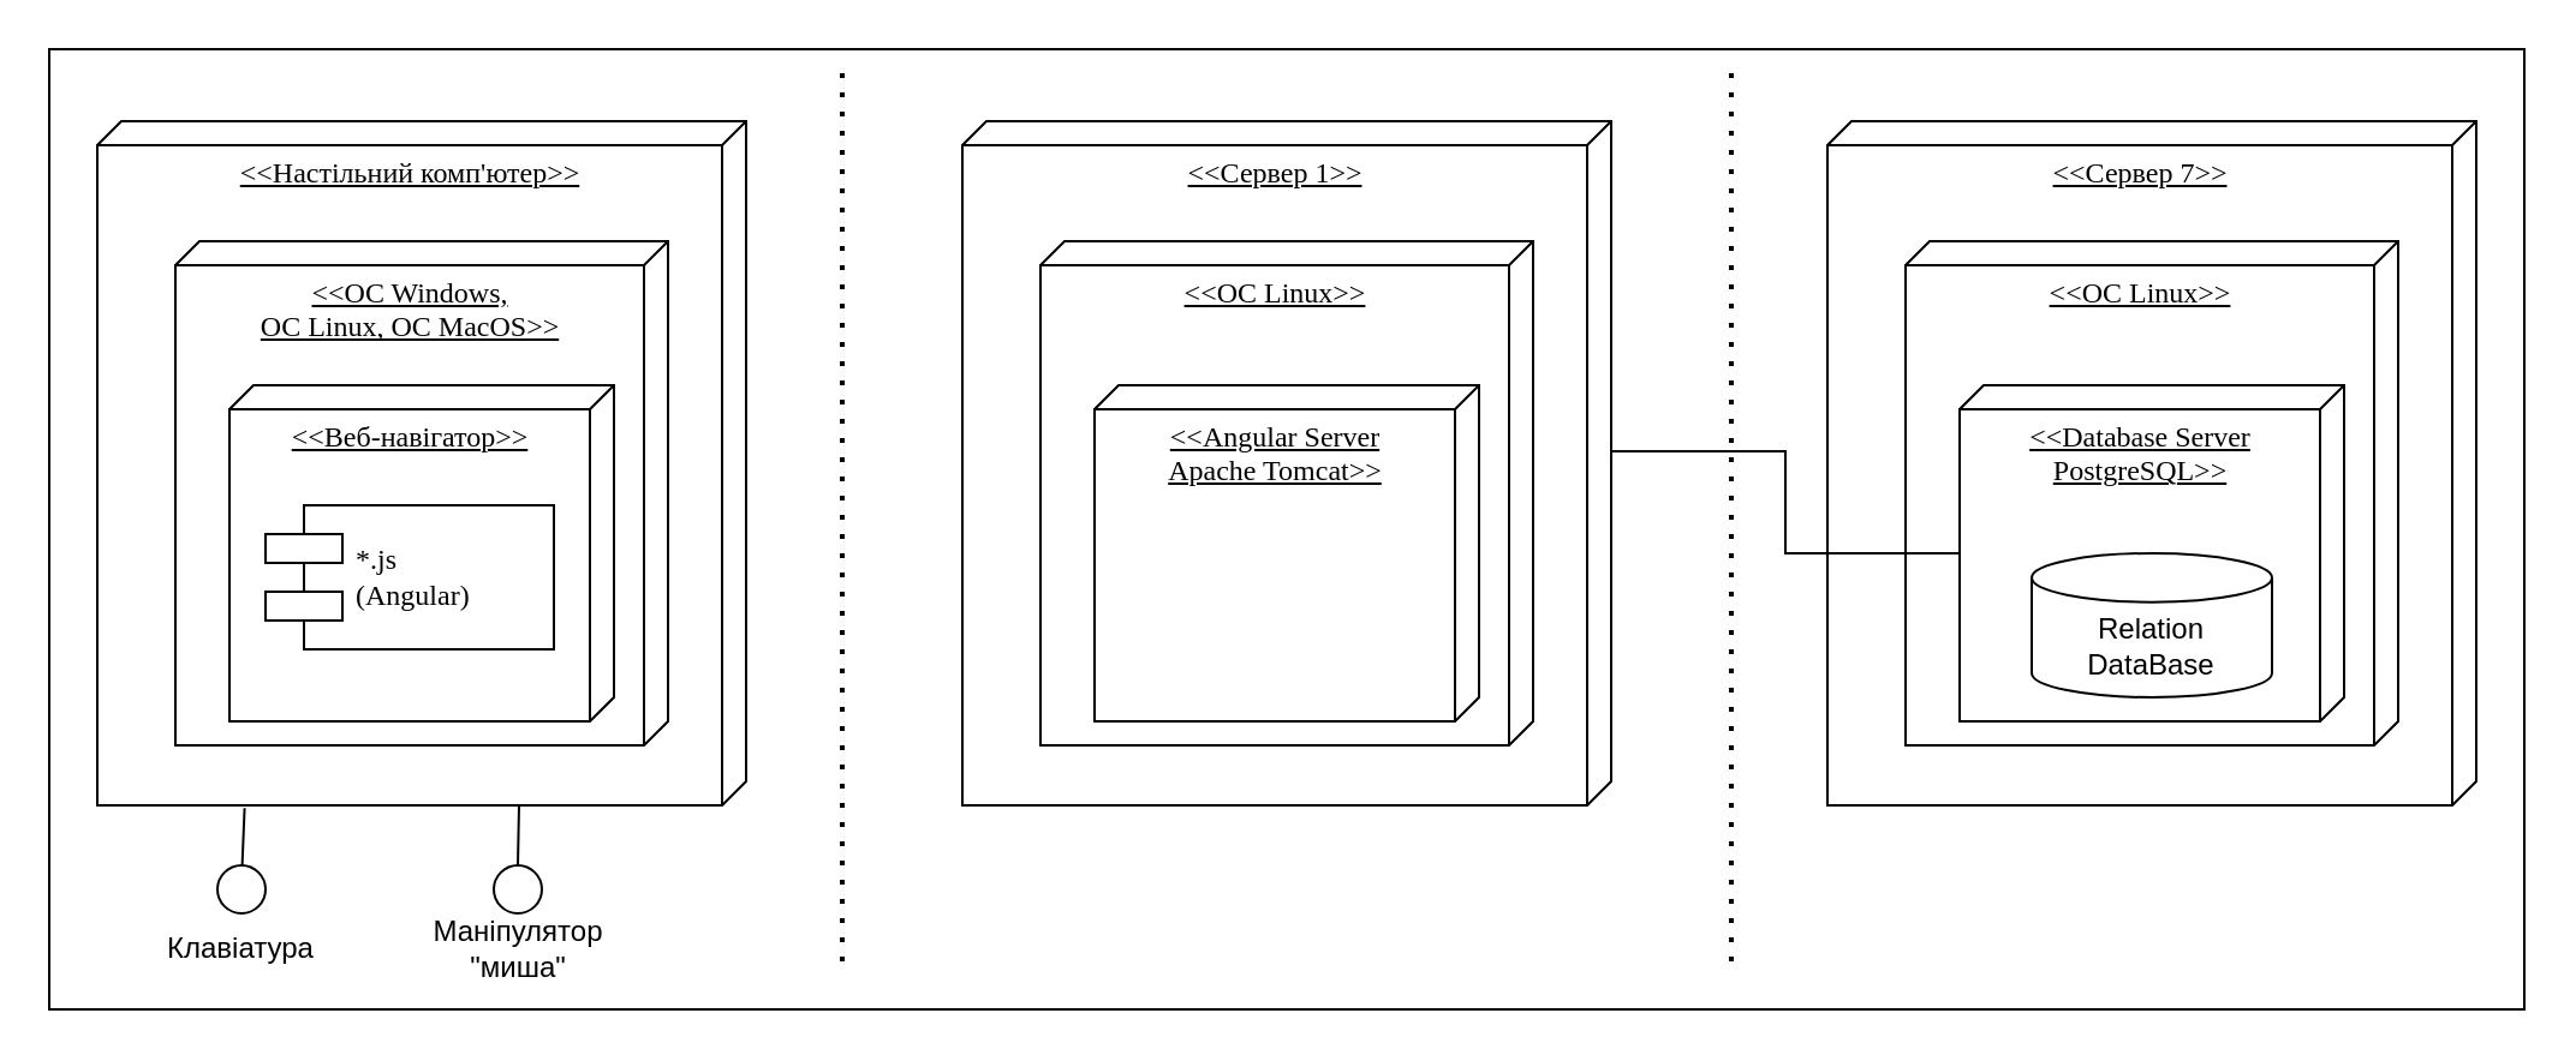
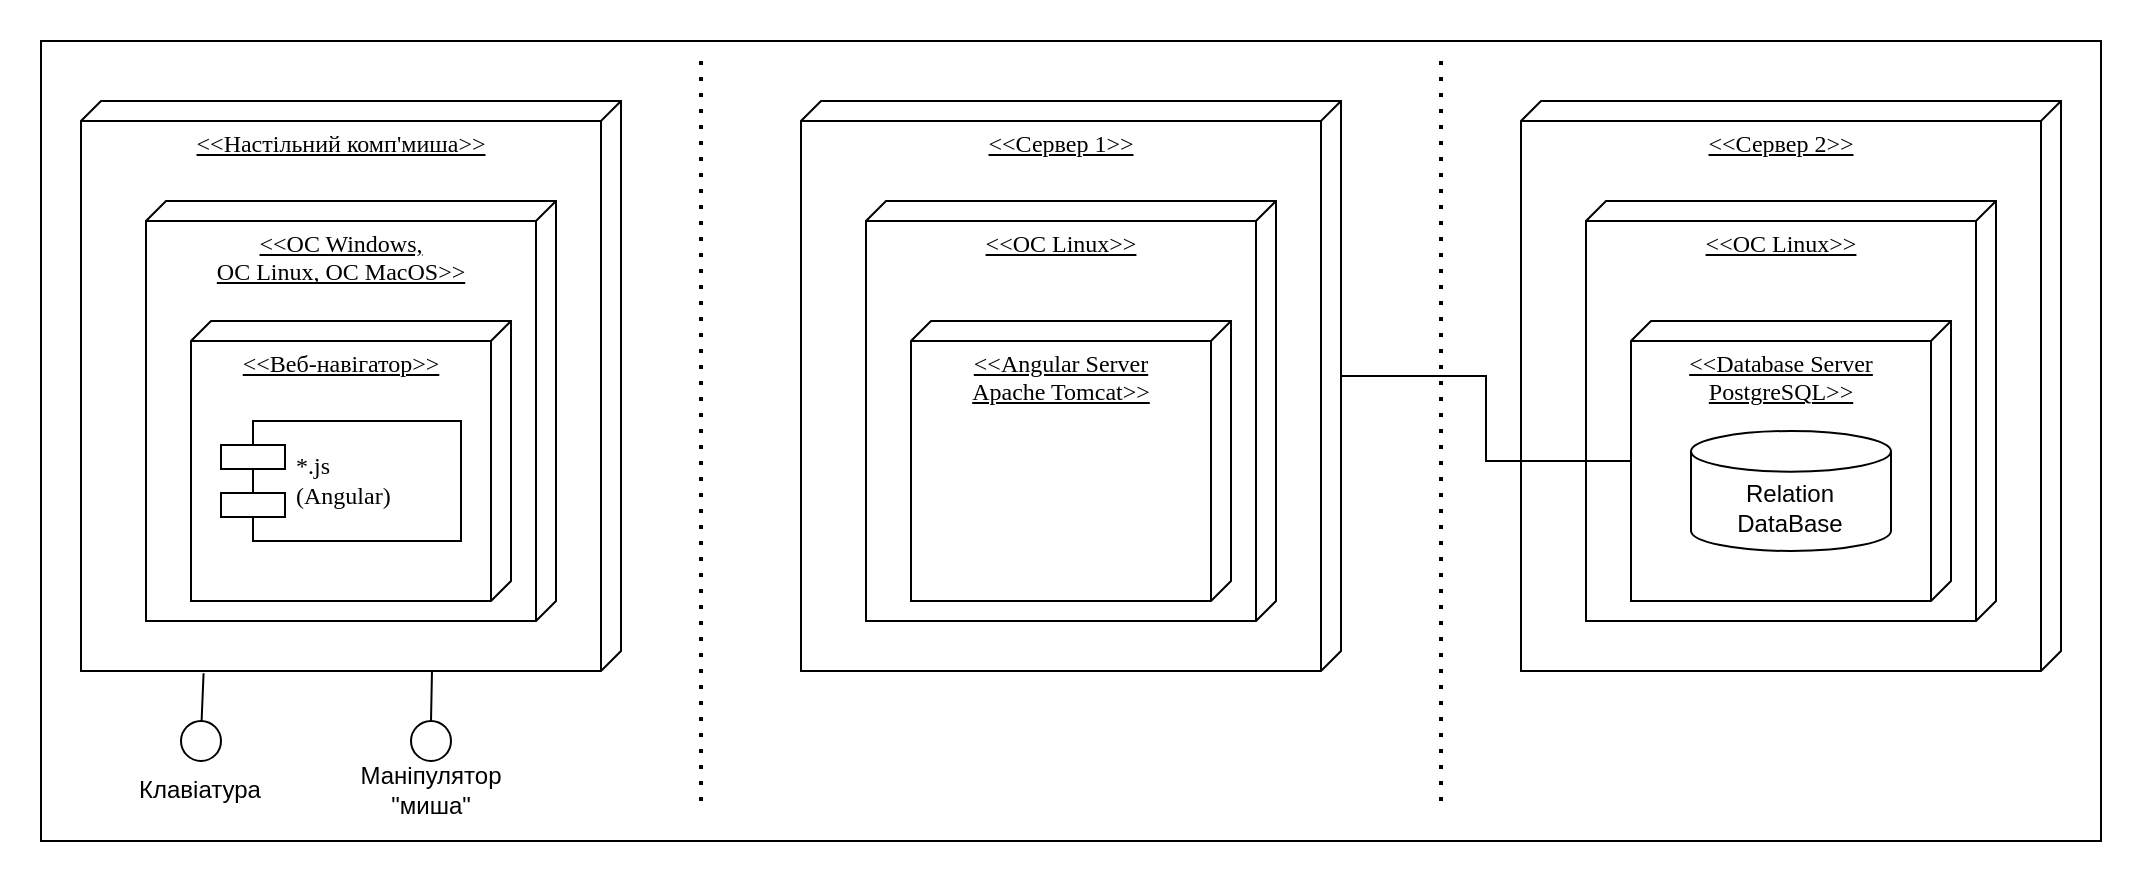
  <mxCell id="0" />
  <mxCell id="1" parent="0" />
  <mxCell id="2" value="" style="rounded=0;whiteSpace=wrap;html=1;" parent="1" vertex="1"><mxGeometry x="20" y="20" width="1030" height="400" as="geometry" /></mxCell>
- <mxCell id="3" value="&amp;lt;&amp;lt;Настільний комп'ютер&amp;gt;&amp;gt;" style="verticalAlign=top;align=center;spacingTop=8;spacingLeft=2;spacingRight=12;shape=cube;size=10;direction=south;fontStyle=4;html=1;rounded=0;shadow=0;comic=0;labelBackgroundColor=none;strokeWidth=1;fontFamily=Verdana;fontSize=12" parent="1" vertex="1"><mxGeometry x="40" y="50" width="270" height="285" as="geometry" /></mxCell>
+ <mxCell id="3" value="&amp;lt;&amp;lt;Настільний комп'миша&amp;gt;&amp;gt;" style="verticalAlign=top;align=center;spacingTop=8;spacingLeft=2;spacingRight=12;shape=cube;size=10;direction=south;fontStyle=4;html=1;rounded=0;shadow=0;comic=0;labelBackgroundColor=none;strokeWidth=1;fontFamily=Verdana;fontSize=12" parent="1" vertex="1"><mxGeometry x="40" y="50" width="270" height="285" as="geometry" /></mxCell>
  <mxCell id="4" value="&amp;lt;&amp;lt;OC Windows,&lt;br&gt;OC Linux, OC MacOS&amp;gt;&amp;gt;" style="verticalAlign=top;align=center;spacingTop=8;spacingLeft=2;spacingRight=12;shape=cube;size=10;direction=south;fontStyle=4;html=1;rounded=0;shadow=0;comic=0;labelBackgroundColor=none;strokeWidth=1;fontFamily=Verdana;fontSize=12" parent="1" vertex="1"><mxGeometry x="72.5" y="100" width="205" height="210" as="geometry" /></mxCell>
  <mxCell id="5" value="" style="ellipse;whiteSpace=wrap;html=1;rounded=0;shadow=0;comic=0;labelBackgroundColor=none;strokeWidth=1;fontFamily=Verdana;fontSize=12;align=center;" parent="1" vertex="1"><mxGeometry x="90" y="360" width="20" height="20" as="geometry" /></mxCell>
  <mxCell id="6" value="&amp;lt;&amp;lt;Веб-навігатор&amp;gt;&amp;gt;" style="verticalAlign=top;align=center;spacingTop=8;spacingLeft=2;spacingRight=12;shape=cube;size=10;direction=south;fontStyle=4;html=1;rounded=0;shadow=0;comic=0;labelBackgroundColor=none;strokeWidth=1;fontFamily=Verdana;fontSize=12" parent="1" vertex="1"><mxGeometry x="95" y="160" width="160" height="140" as="geometry" /></mxCell>
  <mxCell id="7" value="*.js&lt;br&gt;(Angular)" style="shape=component;align=left;spacingLeft=36;rounded=0;shadow=0;comic=0;labelBackgroundColor=none;strokeWidth=1;fontFamily=Verdana;fontSize=12;html=1;" parent="1" vertex="1"><mxGeometry x="110" y="210" width="120" height="60" as="geometry" /></mxCell>
  <mxCell id="8" style="rounded=0;orthogonalLoop=1;jettySize=auto;html=1;entryX=1.004;entryY=0.773;entryDx=0;entryDy=0;entryPerimeter=0;endArrow=none;endFill=0;" parent="1" source="5" target="3" edge="1"><mxGeometry relative="1" as="geometry" /></mxCell>
  <mxCell id="9" value="" style="ellipse;whiteSpace=wrap;html=1;rounded=0;shadow=0;comic=0;labelBackgroundColor=none;strokeWidth=1;fontFamily=Verdana;fontSize=12;align=center;" parent="1" vertex="1"><mxGeometry x="205" y="360" width="20" height="20" as="geometry" /></mxCell>
  <mxCell id="10" style="rounded=0;orthogonalLoop=1;jettySize=auto;html=1;entryX=0.999;entryY=0.35;entryDx=0;entryDy=0;entryPerimeter=0;endArrow=none;endFill=0;" parent="1" source="9" target="3" edge="1"><mxGeometry relative="1" as="geometry" /></mxCell>
  <mxCell id="11" value="Клавіатура" style="text;html=1;strokeColor=none;fillColor=none;align=center;verticalAlign=middle;whiteSpace=wrap;rounded=0;" parent="1" vertex="1"><mxGeometry x="70" y="380" width="60" height="30" as="geometry" /></mxCell>
  <mxCell id="12" value="Маніпулятор &quot;миша&quot;" style="text;html=1;strokeColor=none;fillColor=none;align=center;verticalAlign=middle;whiteSpace=wrap;rounded=0;" parent="1" vertex="1"><mxGeometry x="177.5" y="380" width="75" height="30" as="geometry" /></mxCell>
  <mxCell id="13" value="&amp;lt;&amp;lt;Сервер 1&amp;gt;&amp;gt;" style="verticalAlign=top;align=center;spacingTop=8;spacingLeft=2;spacingRight=12;shape=cube;size=10;direction=south;fontStyle=4;html=1;rounded=0;shadow=0;comic=0;labelBackgroundColor=none;strokeWidth=1;fontFamily=Verdana;fontSize=12" parent="1" vertex="1"><mxGeometry x="400" y="50" width="270" height="285" as="geometry" /></mxCell>
  <mxCell id="14" value="&amp;lt;&amp;lt;OC Linux&amp;gt;&amp;gt;" style="verticalAlign=top;align=center;spacingTop=8;spacingLeft=2;spacingRight=12;shape=cube;size=10;direction=south;fontStyle=4;html=1;rounded=0;shadow=0;comic=0;labelBackgroundColor=none;strokeWidth=1;fontFamily=Verdana;fontSize=12" parent="1" vertex="1"><mxGeometry x="432.5" y="100" width="205" height="210" as="geometry" /></mxCell>
  <mxCell id="15" value="&amp;lt;&amp;lt;Angular Server&lt;br&gt;Apache Tomcat&amp;gt;&amp;gt;" style="verticalAlign=top;align=center;spacingTop=8;spacingLeft=2;spacingRight=12;shape=cube;size=10;direction=south;fontStyle=4;html=1;rounded=0;shadow=0;comic=0;labelBackgroundColor=none;strokeWidth=1;fontFamily=Verdana;fontSize=12" parent="1" vertex="1"><mxGeometry x="455" y="160" width="160" height="140" as="geometry" /></mxCell>
- <mxCell id="16" value="&amp;lt;&amp;lt;Сервер 7&amp;gt;&amp;gt;" style="verticalAlign=top;align=center;spacingTop=8;spacingLeft=2;spacingRight=12;shape=cube;size=10;direction=south;fontStyle=4;html=1;rounded=0;shadow=0;comic=0;labelBackgroundColor=none;strokeWidth=1;fontFamily=Verdana;fontSize=12" parent="1" vertex="1"><mxGeometry x="760" y="50" width="270" height="285" as="geometry" /></mxCell>
+ <mxCell id="16" value="&amp;lt;&amp;lt;Сервер 2&amp;gt;&amp;gt;" style="verticalAlign=top;align=center;spacingTop=8;spacingLeft=2;spacingRight=12;shape=cube;size=10;direction=south;fontStyle=4;html=1;rounded=0;shadow=0;comic=0;labelBackgroundColor=none;strokeWidth=1;fontFamily=Verdana;fontSize=12" parent="1" vertex="1"><mxGeometry x="760" y="50" width="270" height="285" as="geometry" /></mxCell>
  <mxCell id="17" value="&amp;lt;&amp;lt;OC Linux&amp;gt;&amp;gt;" style="verticalAlign=top;align=center;spacingTop=8;spacingLeft=2;spacingRight=12;shape=cube;size=10;direction=south;fontStyle=4;html=1;rounded=0;shadow=0;comic=0;labelBackgroundColor=none;strokeWidth=1;fontFamily=Verdana;fontSize=12" parent="1" vertex="1"><mxGeometry x="792.5" y="100" width="205" height="210" as="geometry" /></mxCell>
  <mxCell id="18" value="&amp;lt;&amp;lt;Database Server &lt;br&gt;PostgreSQL&amp;gt;&amp;gt;" style="verticalAlign=top;align=center;spacingTop=8;spacingLeft=2;spacingRight=12;shape=cube;size=10;direction=south;fontStyle=4;html=1;rounded=0;shadow=0;comic=0;labelBackgroundColor=none;strokeWidth=1;fontFamily=Verdana;fontSize=12" parent="1" vertex="1"><mxGeometry x="815" y="160" width="160" height="140" as="geometry" /></mxCell>
- <mxCell id="19" value="Relation DataBase" style="shape=cylinder3;whiteSpace=wrap;html=1;boundedLbl=1;backgroundOutline=1;size=10.167;" parent="1" vertex="1"><mxGeometry x="845" y="230" width="100" height="60" as="geometry" /></mxCell>
+ <mxCell id="19" value="Relation DataBase" style="shape=cylinder3;whiteSpace=wrap;html=1;boundedLbl=1;backgroundOutline=1;size=10.167;" parent="1" vertex="1"><mxGeometry x="845" y="215" width="100" height="60" as="geometry" /></mxCell>
  <mxCell id="20" style="edgeStyle=orthogonalEdgeStyle;rounded=0;orthogonalLoop=1;jettySize=auto;html=1;exitX=0;exitY=0;exitDx=137.5;exitDy=0;exitPerimeter=0;endArrow=none;endFill=0;" parent="1" source="13" target="18" edge="1"><mxGeometry relative="1" as="geometry" /></mxCell>
  <mxCell id="21" value="" style="endArrow=none;dashed=1;html=1;dashPattern=1 3;strokeWidth=2;rounded=0;" parent="1" edge="1"><mxGeometry width="50" height="50" relative="1" as="geometry"><mxPoint x="350" y="400" as="sourcePoint" /><mxPoint x="350" y="30" as="targetPoint" /></mxGeometry></mxCell>
  <mxCell id="22" value="" style="endArrow=none;dashed=1;html=1;dashPattern=1 3;strokeWidth=2;rounded=0;" parent="1" edge="1"><mxGeometry width="50" height="50" relative="1" as="geometry"><mxPoint x="720" y="400" as="sourcePoint" /><mxPoint x="720" y="30" as="targetPoint" /></mxGeometry></mxCell>
